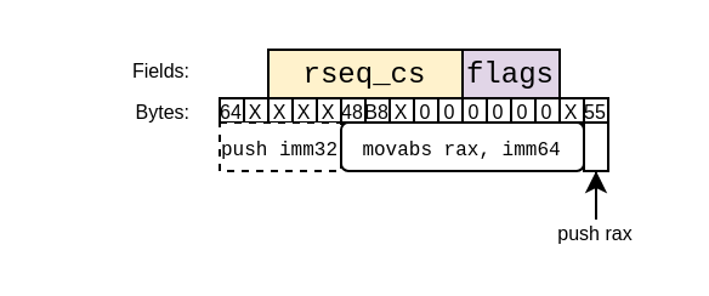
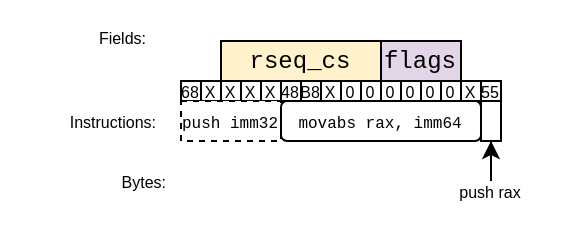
  <mxCell id="0" />
  <mxCell id="1" parent="0" />
  <mxCell id="2" value="&lt;font face=&quot;Courier New&quot;&gt;rseq_cs&lt;/font&gt;" style="rounded=0;whiteSpace=wrap;html=1;fillColor=#fff2cc;" vertex="1" parent="1"><mxGeometry x="110" y="20" width="80" height="20" as="geometry" /></mxCell>
  <mxCell id="3" value="&lt;font face=&quot;Courier New&quot;&gt;flags&lt;/font&gt;" style="rounded=0;whiteSpace=wrap;html=1;fillColor=#e1d5e7;" vertex="1" parent="1"><mxGeometry x="190" y="20" width="40" height="20" as="geometry" /></mxCell>
  <mxCell id="4" value="&lt;font style=&quot;font-size: 8px;&quot;&gt;48&lt;/font&gt;" style="rounded=0;whiteSpace=wrap;html=1;" vertex="1" parent="1"><mxGeometry x="140" y="40" width="10" height="10" as="geometry" /></mxCell>
  <mxCell id="5" value="&lt;font style=&quot;font-size: 8px;&quot;&gt;B8&lt;/font&gt;" style="rounded=0;whiteSpace=wrap;html=1;" vertex="1" parent="1"><mxGeometry x="150" y="40" width="10" height="10" as="geometry" /></mxCell>
  <mxCell id="6" value="&lt;font style=&quot;font-size: 8px;&quot;&gt;X&lt;/font&gt;" style="rounded=0;whiteSpace=wrap;html=1;" vertex="1" parent="1"><mxGeometry x="160" y="40" width="10" height="10" as="geometry" /></mxCell>
  <mxCell id="7" value="&lt;font style=&quot;font-size: 8px;&quot;&gt;0&lt;/font&gt;" style="rounded=0;whiteSpace=wrap;html=1;" vertex="1" parent="1"><mxGeometry x="170" y="40" width="10" height="10" as="geometry" /></mxCell>
  <mxCell id="8" value="&lt;font style=&quot;font-size: 8px;&quot;&gt;0&lt;/font&gt;" style="rounded=0;whiteSpace=wrap;html=1;" vertex="1" parent="1"><mxGeometry x="180" y="40" width="10" height="10" as="geometry" /></mxCell>
  <mxCell id="9" value="&lt;font style=&quot;font-size: 8px;&quot;&gt;0&lt;/font&gt;" style="rounded=0;whiteSpace=wrap;html=1;" vertex="1" parent="1"><mxGeometry x="190" y="40" width="10" height="10" as="geometry" /></mxCell>
  <mxCell id="10" value="&lt;font style=&quot;font-size: 8px;&quot;&gt;0&lt;/font&gt;" style="rounded=0;whiteSpace=wrap;html=1;" vertex="1" parent="1"><mxGeometry x="200" y="40" width="10" height="10" as="geometry" /></mxCell>
  <mxCell id="11" value="&lt;font style=&quot;font-size: 8px;&quot;&gt;0&lt;/font&gt;" style="rounded=0;whiteSpace=wrap;html=1;" vertex="1" parent="1"><mxGeometry x="210" y="40" width="10" height="10" as="geometry" /></mxCell>
  <mxCell id="12" value="&lt;font style=&quot;font-size: 8px;&quot;&gt;0&lt;/font&gt;" style="rounded=0;whiteSpace=wrap;html=1;" vertex="1" parent="1"><mxGeometry x="220" y="40" width="10" height="10" as="geometry" /></mxCell>
  <mxCell id="13" value="&lt;font style=&quot;font-size: 8px;&quot;&gt;X&lt;/font&gt;" style="rounded=0;whiteSpace=wrap;html=1;" vertex="1" parent="1"><mxGeometry x="230" y="40" width="10" height="10" as="geometry" /></mxCell>
  <mxCell id="14" value="&lt;font style=&quot;font-size: 8px;&quot;&gt;5&lt;/font&gt;&lt;font style=&quot;font-size: 8px;&quot;&gt;5&lt;/font&gt;" style="rounded=0;whiteSpace=wrap;html=1;" vertex="1" parent="1"><mxGeometry x="240" y="40" width="10" height="10" as="geometry" /></mxCell>
  <mxCell id="15" value="&lt;font style=&quot;font-size: 8px;&quot;&gt;X&lt;/font&gt;" style="rounded=0;whiteSpace=wrap;html=1;" vertex="1" parent="1"><mxGeometry x="130" y="40" width="10" height="10" as="geometry" /></mxCell>
  <mxCell id="16" value="&lt;font style=&quot;font-size: 8px;&quot;&gt;X&lt;/font&gt;" style="rounded=0;whiteSpace=wrap;html=1;" vertex="1" parent="1"><mxGeometry x="120" y="40" width="10" height="10" as="geometry" /></mxCell>
  <mxCell id="17" value="&lt;font style=&quot;font-size: 8px;&quot;&gt;X&lt;/font&gt;" style="rounded=0;whiteSpace=wrap;html=1;" vertex="1" parent="1"><mxGeometry x="110" y="40" width="10" height="10" as="geometry" /></mxCell>
  <mxCell id="18" value="&lt;font style=&quot;font-size: 8px;&quot;&gt;X&lt;/font&gt;" style="rounded=0;whiteSpace=wrap;html=1;" vertex="1" parent="1"><mxGeometry x="100" y="40" width="10" height="10" as="geometry" /></mxCell>
- <mxCell id="19" value="&lt;font style=&quot;font-size: 8px;&quot;&gt;64&lt;/font&gt;" style="rounded=0;whiteSpace=wrap;html=1;" vertex="1" parent="1"><mxGeometry x="90" y="40" width="10" height="10" as="geometry" /></mxCell>
- <mxCell id="20" value="&lt;font style=&quot;font-size: 8px;&quot;&gt;Fields:&lt;/font&gt;" style="text;html=1;align=right;verticalAlign=middle;whiteSpace=wrap;rounded=0;" vertex="1" parent="1"><mxGeometry x="20" y="20" width="60" height="15" as="geometry" /></mxCell>
- <mxCell id="21" value="&lt;font style=&quot;font-size: 8px;&quot;&gt;Bytes:&lt;/font&gt;" style="text;html=1;align=right;verticalAlign=middle;whiteSpace=wrap;rounded=0;" vertex="1" parent="1"><mxGeometry x="20" y="37.5" width="60" height="15" as="geometry" /></mxCell>
+ <mxCell id="19" value="&lt;font style=&quot;font-size: 8px;&quot;&gt;68&lt;/font&gt;" style="rounded=0;whiteSpace=wrap;html=1;" vertex="1" parent="1"><mxGeometry x="90" y="40" width="10" height="10" as="geometry" /></mxCell>
+ <mxCell id="20" value="&lt;font style=&quot;font-size: 8px;&quot;&gt;Fields:&lt;/font&gt;" style="text;html=1;align=right;verticalAlign=middle;whiteSpace=wrap;rounded=0;" vertex="1" parent="1"><mxGeometry x="15" y="10" width="60" height="15" as="geometry" /></mxCell>
+ <mxCell id="21" value="&lt;font style=&quot;font-size: 8px;&quot;&gt;Bytes:&lt;/font&gt;" style="text;html=1;align=right;verticalAlign=middle;whiteSpace=wrap;rounded=0;" vertex="1" parent="1"><mxGeometry x="25" y="82.5" width="60" height="15" as="geometry" /></mxCell>
  <mxCell id="22" value="&lt;font style=&quot;font-size: 8px;&quot; face=&quot;Courier New&quot;&gt;push imm32&lt;/font&gt;" style="rounded=0;whiteSpace=wrap;html=1;dashed=1;" vertex="1" parent="1"><mxGeometry x="90" y="50" width="50" height="20" as="geometry" /></mxCell>
  <mxCell id="23" value="&lt;font style=&quot;font-size: 8px;&quot; face=&quot;Courier New&quot;&gt;movabs rax, imm64&lt;/font&gt;" style="whiteSpace=wrap;html=1;rounded=1;" vertex="1" parent="1"><mxGeometry x="140" y="50" width="100" height="20" as="geometry" /></mxCell>
  <mxCell id="24" value="" style="rounded=0;whiteSpace=wrap;html=1;" vertex="1" parent="1"><mxGeometry x="240" y="50" width="10" height="20" as="geometry" /></mxCell>
  <mxCell id="25" style="edgeStyle=orthogonalEdgeStyle;rounded=0;orthogonalLoop=1;jettySize=auto;html=1;entryX=0.5;entryY=1;entryDx=0;entryDy=0;" edge="1" parent="1" source="26" target="24"><mxGeometry relative="1" as="geometry" /></mxCell>
  <mxCell id="26" value="&lt;font style=&quot;font-size: 8px;&quot;&gt;push rax&lt;/font&gt;" style="text;html=1;align=center;verticalAlign=middle;whiteSpace=wrap;rounded=0;" vertex="1" parent="1"><mxGeometry x="220" y="90" width="50" height="10" as="geometry" /></mxCell>
+ <mxCell id="27" value="&lt;div&gt;&lt;font style=&quot;font-size: 8px;&quot;&gt;Instructions:&lt;/font&gt;&lt;/div&gt;" style="text;html=1;align=right;verticalAlign=middle;whiteSpace=wrap;rounded=0;" vertex="1" parent="1"><mxGeometry x="20" y="52.5" width="60" height="15" as="geometry" /></mxCell>
